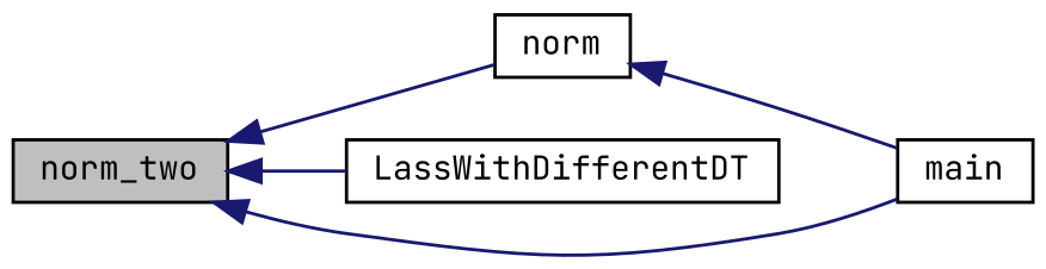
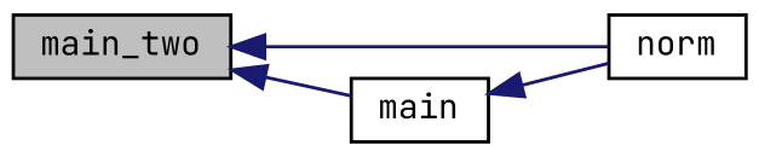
  digraph {
    fontname="JetBrains Mono"
    rankdir=LR
    node [color=black fillcolor=white fontname="JetBrains Mono" fontsize=10 shape=record style=filled]
    edge [color=midnightblue dir=back fontname="JetBrains Mono" fontsize=10 labelfontname=Helvetica labelfontsize=10 style=solid]
-   n1 [fillcolor=grey75 fontcolor=black height=0.2 label=norm_two width=0.4]
+   n1 [fillcolor=grey75 fontcolor=black height=0.2 label=main_two width=0.4]
    n2 [height=0.2 label=norm width=0.4]
-   n3 [height=0.2 label=LassWithDifferentDT width=0.4]
    n4 [height=0.2 label=main width=0.4]
    n1 -> n2
-   n1 -> n3
    n1 -> n4
-   n2 -> n4
+   n4 -> n2
  }
